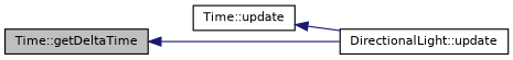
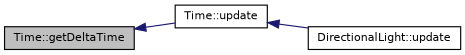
  digraph {
    rankdir=LR
    node [color=black fillcolor=white fontname=Helvetica fontsize=10 shape=record style=filled]
    edge [color=midnightblue dir=back fontname=Helvetica fontsize=10 labelfontname=Helvetica labelfontsize=10 style=solid]
    n1 [fillcolor=grey75 fontcolor=black height=0.2 label="Time::getDeltaTime" width=0.4]
    n2 [height=0.2 label="Time::update" width=0.4]
    n3 [height=0.2 label="DirectionalLight::update" width=0.4]
-   n1 -> n3
+   n1 -> n2
    n2 -> n3
  }
